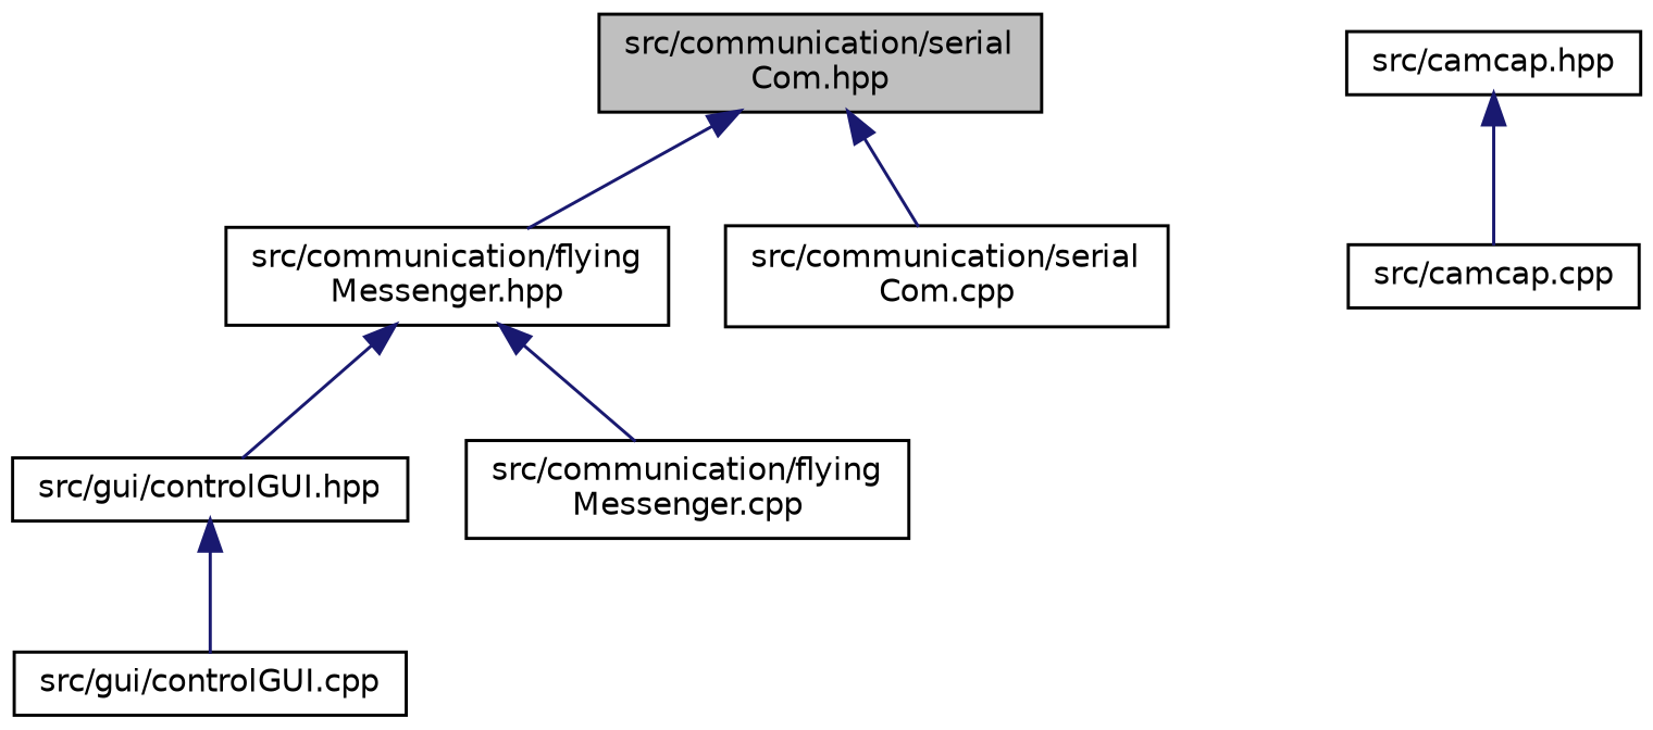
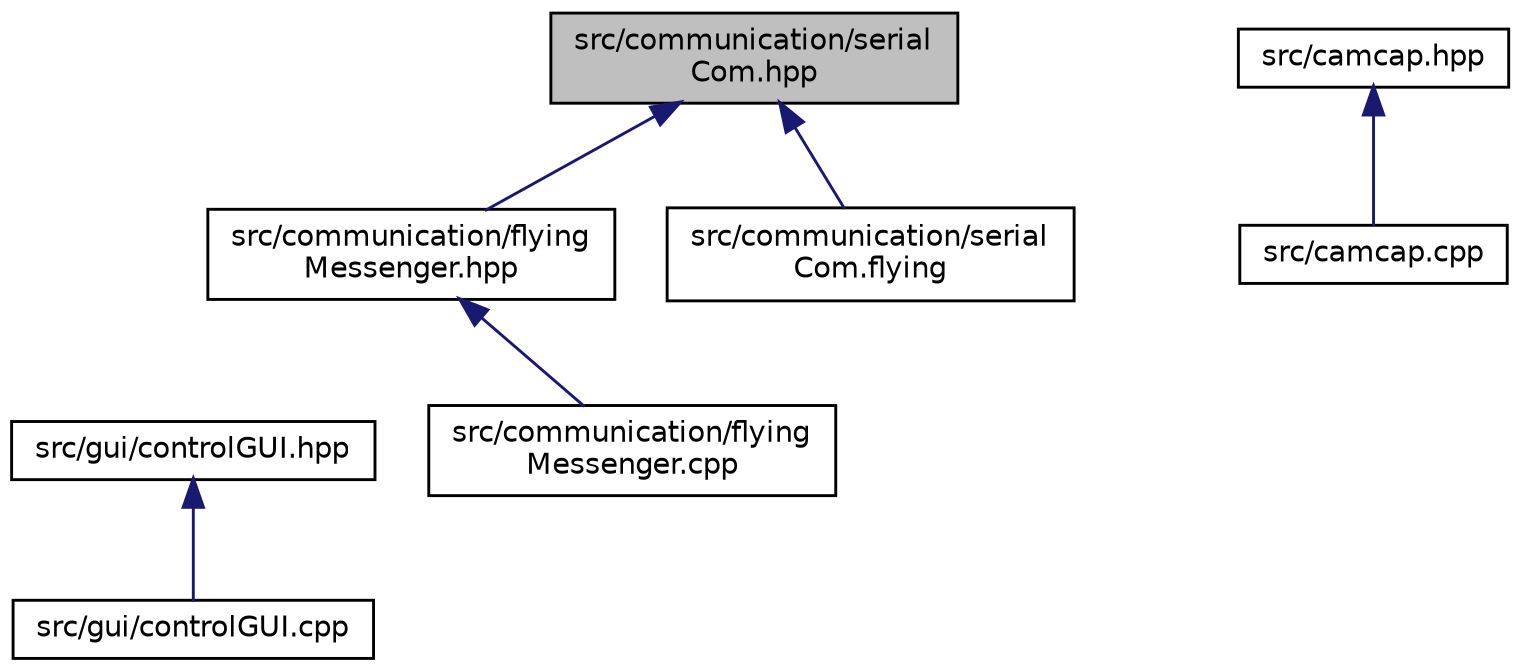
  digraph {
    node [color=black fillcolor=white fontname=Helvetica fontsize=10 shape=record style=filled]
    edge [color=midnightblue dir=back fontname=Helvetica fontsize=10 labelfontname=Helvetica labelfontsize=10 style=solid]
    n1 [fillcolor=grey75 fontcolor=black height=0.2 label="src/communication/serial\lCom.hpp" width=0.4]
    n2 [height=0.2 label="src/communication/flying\lMessenger.hpp" width=0.4]
-   n3 [height=0.2 label="src/communication/serial\lCom.cpp" width=0.4]
+   n3 [height=0.2 label="src/communication/serial\lCom.flying" width=0.4]
    n4 [height=0.2 label="src/gui/controlGUI.hpp" width=0.4]
    n5 [height=0.2 label="src/communication/flying\lMessenger.cpp" width=0.4]
    n6 [height=0.2 label="src/gui/controlGUI.cpp" width=0.4]
    n7 [height=0.2 label="src/camcap.hpp" width=0.4]
    n8 [height=0.2 label="src/camcap.cpp" width=0.4]
    n1 -> n2
    n1 -> n3
-   n2 -> n4
    n2 -> n5
    n4 -> n6
    n7 -> n8
  }
